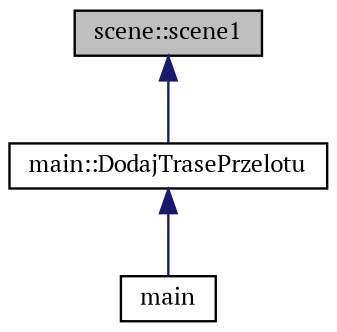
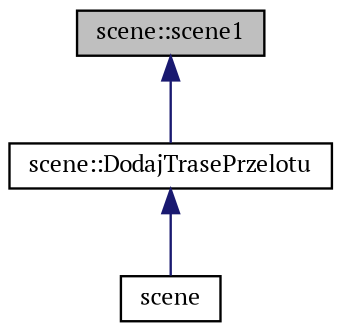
  digraph {
    fontname="PT Serif"
    rankdir=TB
    node [color=black fillcolor=white fontname="PT Serif" fontsize=10 shape=record style=filled]
    edge [color=midnightblue dir=back fontname="PT Serif" fontsize=10 labelfontname=Helvetica labelfontsize=10 style=solid]
    n1 [fillcolor=grey75 fontcolor=black height=0.2 label="scene::scene1" width=0.4]
-   n2 [height=0.2 label="main::DodajTrasePrzelotu" width=0.4]
-   n3 [height=0.2 label=main width=0.4]
+   n2 [height=0.2 label="scene::DodajTrasePrzelotu" width=0.4]
+   n3 [height=0.2 label=scene width=0.4]
    n1 -> n2
    n2 -> n3
  }
